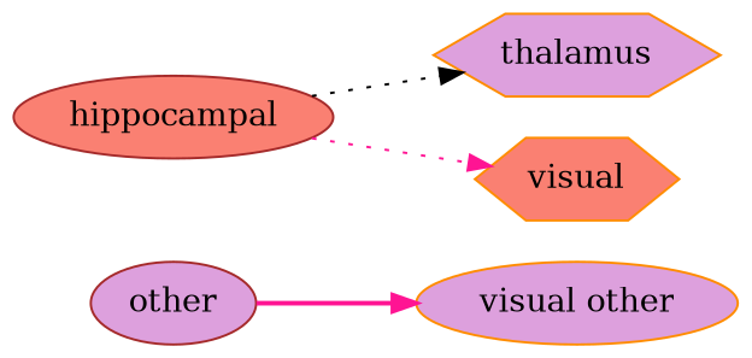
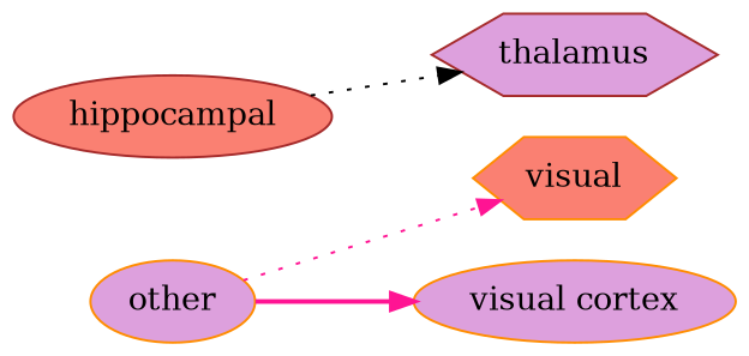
  strict digraph {
    rankdir=LR
    node [color=darkorange fillcolor=plum shape=ellipse style=filled]
    edge [color=deeppink style=dotted]
    hippocampal [color=brown fillcolor=salmon]
-   thalamus [shape=hexagon]
-   other [color=brown]
-   "visual cortex" [label="visual other"]
+   thalamus [color=brown shape=hexagon]
+   other
+   "visual cortex"
    n5 [fillcolor=salmon label=visual shape=hexagon]
    hippocampal -> thalamus [color=black weight=2.243053568336016]
    other -> "visual cortex" [style=bold weight=2.617097065593243]
-   hippocampal -> n5 [weight=2.8824870715437165]
+   other -> n5 [weight=2.8824870715437165]
  }
